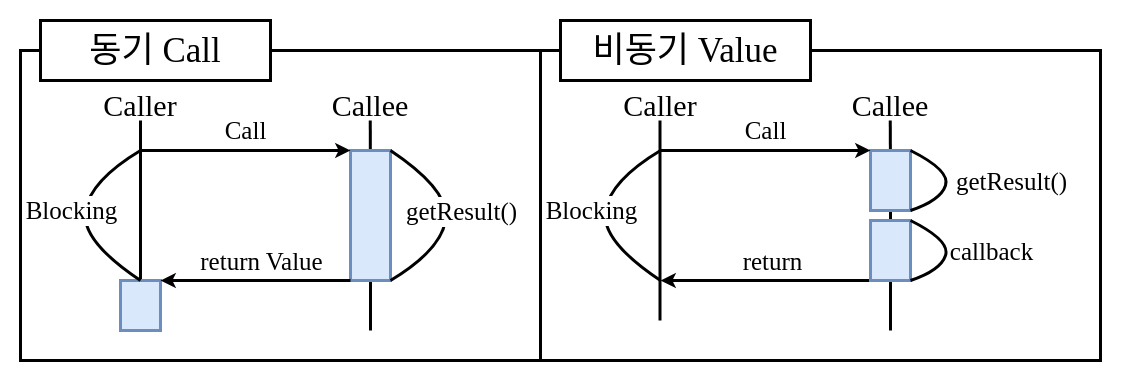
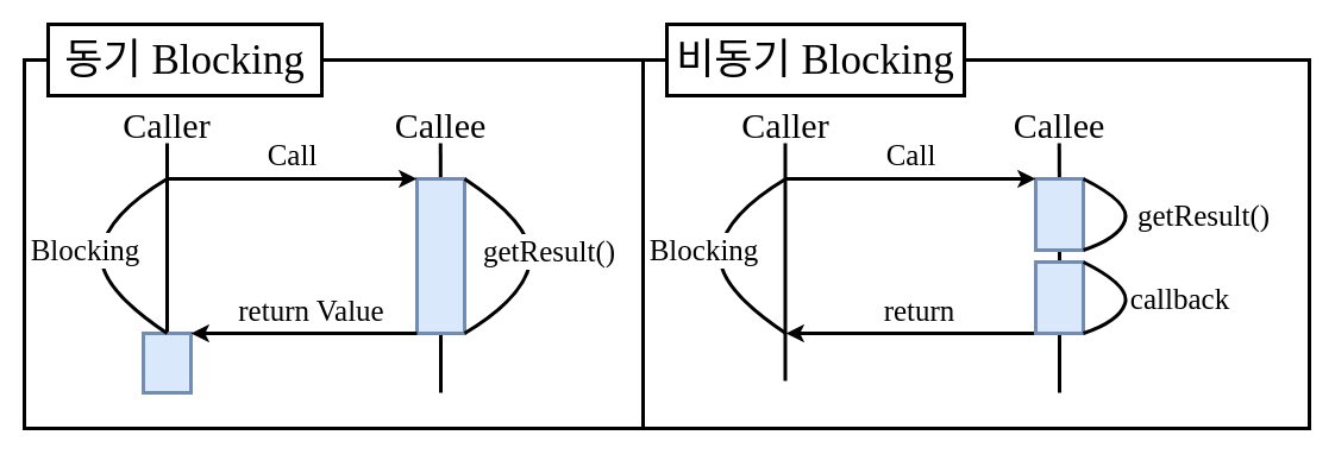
  <mxCell id="0" />
  <mxCell id="1" parent="0" />
  <mxCell id="2" value="" style="rounded=0;whiteSpace=wrap;html=1;strokeWidth=3;" vertex="1" parent="1"><mxGeometry x="20" y="50" width="520" height="310" as="geometry" /></mxCell>
  <mxCell id="3" value="" style="endArrow=none;html=1;strokeWidth=3;" edge="1" parent="1" source="12"><mxGeometry width="50" height="50" relative="1" as="geometry"><mxPoint x="140" y="330" as="sourcePoint" /><mxPoint x="140" y="120" as="targetPoint" /></mxGeometry></mxCell>
  <mxCell id="4" value="Caller" style="text;html=1;align=center;verticalAlign=middle;whiteSpace=wrap;rounded=0;fontFamily=배달의민족 주아;fontSize=30;" vertex="1" parent="1"><mxGeometry x="110" y="90" width="60" height="30" as="geometry" /></mxCell>
  <mxCell id="5" value="Callee" style="text;html=1;align=center;verticalAlign=middle;whiteSpace=wrap;rounded=0;fontFamily=배달의민족 주아;fontSize=30;" vertex="1" parent="1"><mxGeometry x="340" y="90" width="60" height="30" as="geometry" /></mxCell>
  <mxCell id="6" value="" style="endArrow=none;html=1;strokeWidth=3;" edge="1" parent="1" source="8"><mxGeometry width="50" height="50" relative="1" as="geometry"><mxPoint x="370" y="330" as="sourcePoint" /><mxPoint x="369.76" y="120" as="targetPoint" /></mxGeometry></mxCell>
  <mxCell id="7" value="" style="endArrow=none;html=1;strokeWidth=3;" edge="1" parent="1" target="8"><mxGeometry width="50" height="50" relative="1" as="geometry"><mxPoint x="370" y="330" as="sourcePoint" /><mxPoint x="369.76" y="120" as="targetPoint" /></mxGeometry></mxCell>
  <mxCell id="8" value="" style="rounded=0;whiteSpace=wrap;html=1;strokeWidth=3;fillColor=#dae8fc;strokeColor=#6c8ebf;" vertex="1" parent="1"><mxGeometry x="350" y="150" width="40" height="130" as="geometry" /></mxCell>
  <mxCell id="9" value="" style="endArrow=classic;html=1;entryX=0;entryY=0;entryDx=0;entryDy=0;strokeWidth=3;" edge="1" parent="1" target="8"><mxGeometry width="50" height="50" relative="1" as="geometry"><mxPoint x="140" y="150" as="sourcePoint" /><mxPoint x="360" y="230" as="targetPoint" /></mxGeometry></mxCell>
  <mxCell id="10" value="Call" style="text;html=1;align=center;verticalAlign=middle;resizable=0;points=[];autosize=1;strokeColor=none;fillColor=none;fontSize=25;fontFamily=배달의민족 주아;" vertex="1" parent="1"><mxGeometry x="210" y="110" width="70" height="40" as="geometry" /></mxCell>
  <mxCell id="11" value="" style="endArrow=none;html=1;strokeWidth=3;" edge="1" parent="1" target="12"><mxGeometry width="50" height="50" relative="1" as="geometry"><mxPoint x="140" y="330" as="sourcePoint" /><mxPoint x="140" y="120" as="targetPoint" /></mxGeometry></mxCell>
  <mxCell id="12" value="" style="rounded=0;whiteSpace=wrap;html=1;strokeWidth=3;fillColor=#dae8fc;strokeColor=#6c8ebf;" vertex="1" parent="1"><mxGeometry x="120" y="280" width="40" height="50" as="geometry" /></mxCell>
  <mxCell id="13" value="" style="endArrow=classic;html=1;exitX=0;exitY=1;exitDx=0;exitDy=0;entryX=1;entryY=0;entryDx=0;entryDy=0;strokeWidth=3;" edge="1" parent="1" source="8" target="12"><mxGeometry width="50" height="50" relative="1" as="geometry"><mxPoint x="310" y="280" as="sourcePoint" /><mxPoint x="360" y="230" as="targetPoint" /></mxGeometry></mxCell>
  <mxCell id="14" value="return Value" style="edgeLabel;html=1;align=center;verticalAlign=middle;resizable=0;points=[];fontFamily=배달의민족 주아;fontSize=25;" vertex="1" connectable="0" parent="13"><mxGeometry x="-0.126" y="1" relative="1" as="geometry"><mxPoint x="-7" y="-21" as="offset" /></mxGeometry></mxCell>
  <mxCell id="15" value="" style="curved=1;endArrow=none;html=1;strokeWidth=3;endFill=0;fontFamily=배달의민족 주아;fontSize=30;" edge="1" parent="1"><mxGeometry width="50" height="50" relative="1" as="geometry"><mxPoint x="140" y="280" as="sourcePoint" /><mxPoint x="140" y="150" as="targetPoint" /><Array as="points"><mxPoint x="80" y="240" /><mxPoint x="90" y="180" /></Array></mxGeometry></mxCell>
  <mxCell id="16" value="Blocking" style="edgeLabel;html=1;align=center;verticalAlign=middle;resizable=0;points=[];fontSize=25;fontFamily=배달의민족 주아;" vertex="1" connectable="0" parent="15"><mxGeometry x="0.074" y="-1" relative="1" as="geometry"><mxPoint x="-16" as="offset" /></mxGeometry></mxCell>
  <mxCell id="17" value="" style="curved=1;endArrow=none;html=1;strokeWidth=3;endFill=0;fontFamily=배달의민족 주아;fontSize=30;entryX=1;entryY=0;entryDx=0;entryDy=0;exitX=1;exitY=1;exitDx=0;exitDy=0;" edge="1" parent="1" source="8" target="8"><mxGeometry width="50" height="50" relative="1" as="geometry"><mxPoint x="500" y="290" as="sourcePoint" /><mxPoint x="500" y="160" as="targetPoint" /><Array as="points"><mxPoint x="440" y="250" /><mxPoint x="450" y="190" /></Array></mxGeometry></mxCell>
  <mxCell id="18" value="getResult()" style="edgeLabel;html=1;align=center;verticalAlign=middle;resizable=0;points=[];fontSize=25;fontFamily=배달의민족 주아;" vertex="1" connectable="0" parent="17"><mxGeometry x="0.074" y="-1" relative="1" as="geometry"><mxPoint x="12" y="4" as="offset" /></mxGeometry></mxCell>
- <mxCell id="19" value="동기 Call" style="rounded=0;whiteSpace=wrap;html=1;fontFamily=배달의민족 주아;fontSize=35;strokeWidth=3;" vertex="1" parent="1"><mxGeometry x="40" y="20" width="230" height="60" as="geometry" /></mxCell>
+ <mxCell id="19" value="동기 Blocking" style="rounded=0;whiteSpace=wrap;html=1;fontFamily=배달의민족 주아;fontSize=35;strokeWidth=3;" vertex="1" parent="1"><mxGeometry x="40" y="20" width="230" height="60" as="geometry" /></mxCell>
  <mxCell id="20" value="" style="rounded=0;whiteSpace=wrap;html=1;strokeWidth=3;" vertex="1" parent="1"><mxGeometry x="540" y="50" width="560" height="310" as="geometry" /></mxCell>
  <mxCell id="21" value="" style="endArrow=none;html=1;strokeWidth=3;" edge="1" parent="1"><mxGeometry width="50" height="50" relative="1" as="geometry"><mxPoint x="659.5" y="320" as="sourcePoint" /><mxPoint x="659.5" y="120" as="targetPoint" /></mxGeometry></mxCell>
  <mxCell id="22" value="Caller" style="text;html=1;align=center;verticalAlign=middle;whiteSpace=wrap;rounded=0;fontFamily=배달의민족 주아;fontSize=30;" vertex="1" parent="1"><mxGeometry x="630" y="90" width="60" height="30" as="geometry" /></mxCell>
  <mxCell id="23" value="Callee" style="text;html=1;align=center;verticalAlign=middle;whiteSpace=wrap;rounded=0;fontFamily=배달의민족 주아;fontSize=30;" vertex="1" parent="1"><mxGeometry x="860" y="90" width="60" height="30" as="geometry" /></mxCell>
  <mxCell id="24" value="" style="endArrow=none;html=1;strokeWidth=3;" edge="1" parent="1" source="26"><mxGeometry width="50" height="50" relative="1" as="geometry"><mxPoint x="890" y="330" as="sourcePoint" /><mxPoint x="889.76" y="120" as="targetPoint" /></mxGeometry></mxCell>
  <mxCell id="25" value="" style="endArrow=none;html=1;strokeWidth=3;" edge="1" parent="1" target="26" source="38"><mxGeometry width="50" height="50" relative="1" as="geometry"><mxPoint x="890" y="330" as="sourcePoint" /><mxPoint x="889.76" y="120" as="targetPoint" /></mxGeometry></mxCell>
  <mxCell id="26" value="" style="rounded=0;whiteSpace=wrap;html=1;strokeWidth=3;fillColor=#dae8fc;strokeColor=#6c8ebf;" vertex="1" parent="1"><mxGeometry x="870" y="150" width="40" height="60" as="geometry" /></mxCell>
  <mxCell id="27" value="" style="endArrow=classic;html=1;entryX=0;entryY=0;entryDx=0;entryDy=0;strokeWidth=3;" edge="1" parent="1" target="26"><mxGeometry width="50" height="50" relative="1" as="geometry"><mxPoint x="660" y="150" as="sourcePoint" /><mxPoint x="880" y="230" as="targetPoint" /></mxGeometry></mxCell>
  <mxCell id="28" value="Call" style="text;html=1;align=center;verticalAlign=middle;resizable=0;points=[];autosize=1;strokeColor=none;fillColor=none;fontSize=25;fontFamily=배달의민족 주아;" vertex="1" parent="1"><mxGeometry x="730" y="110" width="70" height="40" as="geometry" /></mxCell>
  <mxCell id="29" value="" style="endArrow=none;html=1;strokeWidth=3;" edge="1" parent="1"><mxGeometry width="50" height="50" relative="1" as="geometry"><mxPoint x="660" y="330" as="sourcePoint" /><mxPoint x="660" y="330" as="targetPoint" /></mxGeometry></mxCell>
  <mxCell id="30" value="" style="endArrow=classic;html=1;exitX=0;exitY=1;exitDx=0;exitDy=0;strokeWidth=3;" edge="1" parent="1"><mxGeometry width="50" height="50" relative="1" as="geometry"><mxPoint x="870" y="280" as="sourcePoint" /><mxPoint x="660" y="280" as="targetPoint" /></mxGeometry></mxCell>
  <mxCell id="31" value="return" style="edgeLabel;html=1;align=center;verticalAlign=middle;resizable=0;points=[];fontFamily=배달의민족 주아;fontSize=25;" vertex="1" connectable="0" parent="30"><mxGeometry x="-0.126" y="1" relative="1" as="geometry"><mxPoint x="-7" y="-21" as="offset" /></mxGeometry></mxCell>
  <mxCell id="32" value="" style="curved=1;endArrow=none;html=1;strokeWidth=3;endFill=0;fontFamily=배달의민족 주아;fontSize=30;" edge="1" parent="1"><mxGeometry width="50" height="50" relative="1" as="geometry"><mxPoint x="660" y="280" as="sourcePoint" /><mxPoint x="660" y="150" as="targetPoint" /><Array as="points"><mxPoint x="600" y="240" /><mxPoint x="610" y="180" /></Array></mxGeometry></mxCell>
  <mxCell id="33" value="Blocking" style="edgeLabel;html=1;align=center;verticalAlign=middle;resizable=0;points=[];fontSize=25;fontFamily=배달의민족 주아;" vertex="1" connectable="0" parent="32"><mxGeometry x="0.074" y="-1" relative="1" as="geometry"><mxPoint x="-16" as="offset" /></mxGeometry></mxCell>
  <mxCell id="34" value="" style="curved=1;endArrow=none;html=1;strokeWidth=3;endFill=0;fontFamily=배달의민족 주아;fontSize=30;entryX=1;entryY=0;entryDx=0;entryDy=0;exitX=1;exitY=1;exitDx=0;exitDy=0;" edge="1" parent="1"><mxGeometry width="50" height="50" relative="1" as="geometry"><mxPoint x="910" y="210" as="sourcePoint" /><mxPoint x="910" y="150" as="targetPoint" /><Array as="points"><mxPoint x="940" y="200" /><mxPoint x="950" y="170" /></Array></mxGeometry></mxCell>
  <mxCell id="35" value="getResult()" style="edgeLabel;html=1;align=center;verticalAlign=middle;resizable=0;points=[];fontSize=25;fontFamily=배달의민족 주아;" vertex="1" connectable="0" parent="34"><mxGeometry x="0.074" y="-1" relative="1" as="geometry"><mxPoint x="61" y="5" as="offset" /></mxGeometry></mxCell>
- <mxCell id="36" value="비동기 Value" style="rounded=0;whiteSpace=wrap;html=1;fontFamily=배달의민족 주아;fontSize=35;strokeWidth=3;" vertex="1" parent="1"><mxGeometry x="560" y="20" width="250" height="60" as="geometry" /></mxCell>
+ <mxCell id="36" value="비동기 Blocking" style="rounded=0;whiteSpace=wrap;html=1;fontFamily=배달의민족 주아;fontSize=35;strokeWidth=3;" vertex="1" parent="1"><mxGeometry x="560" y="20" width="250" height="60" as="geometry" /></mxCell>
  <mxCell id="37" value="" style="endArrow=none;html=1;strokeWidth=3;" edge="1" parent="1" target="38"><mxGeometry width="50" height="50" relative="1" as="geometry"><mxPoint x="890" y="330" as="sourcePoint" /><mxPoint x="890" y="210" as="targetPoint" /></mxGeometry></mxCell>
  <mxCell id="38" value="" style="rounded=0;whiteSpace=wrap;html=1;strokeWidth=3;fillColor=#dae8fc;strokeColor=#6c8ebf;" vertex="1" parent="1"><mxGeometry x="870" y="220" width="40" height="60" as="geometry" /></mxCell>
  <mxCell id="39" value="" style="curved=1;endArrow=none;html=1;strokeWidth=3;endFill=0;fontFamily=배달의민족 주아;fontSize=30;entryX=1;entryY=0;entryDx=0;entryDy=0;exitX=1;exitY=1;exitDx=0;exitDy=0;" edge="1" parent="1"><mxGeometry width="50" height="50" relative="1" as="geometry"><mxPoint x="910" y="280" as="sourcePoint" /><mxPoint x="910" y="220" as="targetPoint" /><Array as="points"><mxPoint x="940" y="270" /><mxPoint x="950" y="240" /></Array></mxGeometry></mxCell>
  <mxCell id="40" value="callback" style="edgeLabel;html=1;align=center;verticalAlign=middle;resizable=0;points=[];fontSize=25;fontFamily=배달의민족 주아;" vertex="1" connectable="0" parent="39"><mxGeometry x="0.074" y="-1" relative="1" as="geometry"><mxPoint x="41" y="5" as="offset" /></mxGeometry></mxCell>
